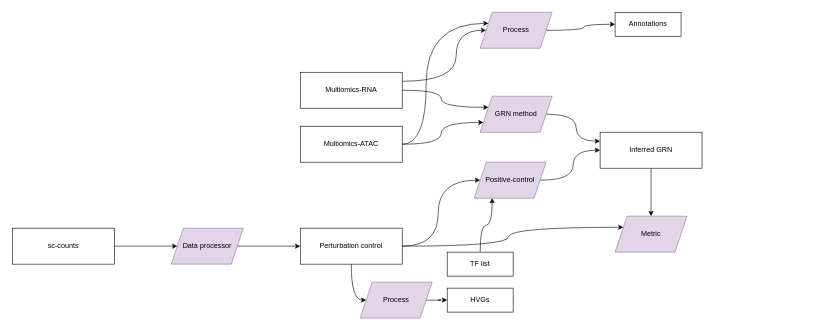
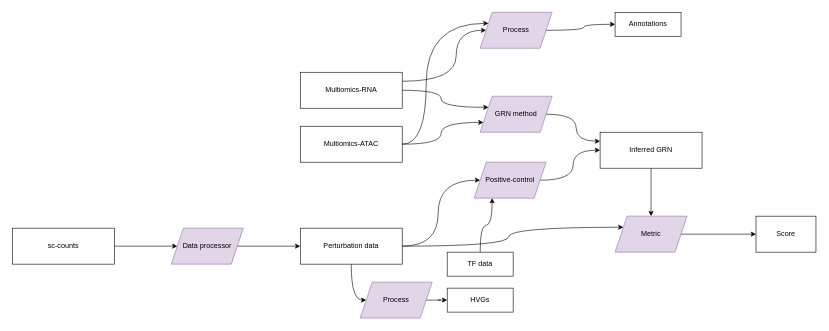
  <mxCell id="0" />
  <mxCell id="1" parent="0" />
  <mxCell id="2" style="edgeStyle=orthogonalEdgeStyle;rounded=0;orthogonalLoop=1;jettySize=auto;html=1;curved=1;entryX=0;entryY=0.25;entryDx=0;entryDy=0;" edge="1" parent="1" source="4" target="17"><mxGeometry relative="1" as="geometry" /></mxCell>
  <mxCell id="3" style="edgeStyle=orthogonalEdgeStyle;curved=1;rounded=0;orthogonalLoop=1;jettySize=auto;html=1;entryX=0;entryY=0.5;entryDx=0;entryDy=0;exitX=1;exitY=0.25;exitDx=0;exitDy=0;" edge="1" parent="1" source="4" target="29"><mxGeometry relative="1" as="geometry"><Array as="points"><mxPoint x="760" y="135" /><mxPoint x="760" y="50" /></Array></mxGeometry></mxCell>
  <mxCell id="4" value="Multiomics-RNA" style="rounded=0;whiteSpace=wrap;html=1;" vertex="1" parent="1"><mxGeometry x="500" y="120" width="170" height="60" as="geometry" /></mxCell>
  <mxCell id="5" style="edgeStyle=orthogonalEdgeStyle;curved=1;rounded=0;orthogonalLoop=1;jettySize=auto;html=1;entryX=0;entryY=0.75;entryDx=0;entryDy=0;" edge="1" parent="1" source="7" target="17"><mxGeometry relative="1" as="geometry" /></mxCell>
  <mxCell id="6" style="edgeStyle=orthogonalEdgeStyle;curved=1;rounded=0;orthogonalLoop=1;jettySize=auto;html=1;entryX=0;entryY=0.25;entryDx=0;entryDy=0;" edge="1" parent="1" source="7" target="29"><mxGeometry relative="1" as="geometry"><Array as="points"><mxPoint x="710" y="240" /><mxPoint x="710" y="38" /></Array></mxGeometry></mxCell>
  <mxCell id="7" value="Multiomics-ATAC" style="rounded=0;whiteSpace=wrap;html=1;" vertex="1" parent="1"><mxGeometry x="500" y="210" width="170" height="60" as="geometry" /></mxCell>
  <mxCell id="8" style="edgeStyle=orthogonalEdgeStyle;curved=1;rounded=0;orthogonalLoop=1;jettySize=auto;html=1;entryX=0;entryY=0.5;entryDx=0;entryDy=0;" edge="1" parent="1" source="11" target="19"><mxGeometry relative="1" as="geometry"><Array as="points"><mxPoint x="730" y="410" /><mxPoint x="730" y="300" /></Array></mxGeometry></mxCell>
  <mxCell id="9" style="edgeStyle=orthogonalEdgeStyle;curved=1;rounded=0;orthogonalLoop=1;jettySize=auto;html=1;entryX=0;entryY=0.5;entryDx=0;entryDy=0;" edge="1" parent="1" source="11" target="27"><mxGeometry relative="1" as="geometry"><Array as="points"><mxPoint x="585" y="500" /></Array></mxGeometry></mxCell>
  <mxCell id="10" style="edgeStyle=orthogonalEdgeStyle;curved=1;rounded=0;orthogonalLoop=1;jettySize=auto;html=1;entryX=0;entryY=0.25;entryDx=0;entryDy=0;" edge="1" parent="1" source="11" target="31"><mxGeometry relative="1" as="geometry" /></mxCell>
- <mxCell id="11" value="Perturbation control" style="rounded=0;whiteSpace=wrap;html=1;" vertex="1" parent="1"><mxGeometry x="500" y="380" width="170" height="60" as="geometry" /></mxCell>
+ <mxCell id="11" value="Perturbation data" style="rounded=0;whiteSpace=wrap;html=1;" vertex="1" parent="1"><mxGeometry x="500" y="380" width="170" height="60" as="geometry" /></mxCell>
  <mxCell id="12" style="edgeStyle=orthogonalEdgeStyle;rounded=0;orthogonalLoop=1;jettySize=auto;html=1;entryX=0;entryY=0.5;entryDx=0;entryDy=0;" edge="1" parent="1" source="13" target="15"><mxGeometry relative="1" as="geometry" /></mxCell>
  <mxCell id="13" value="sc-counts" style="rounded=0;whiteSpace=wrap;html=1;" vertex="1" parent="1"><mxGeometry x="20" y="380" width="170" height="60" as="geometry" /></mxCell>
  <mxCell id="14" style="edgeStyle=orthogonalEdgeStyle;rounded=0;orthogonalLoop=1;jettySize=auto;html=1;entryX=0;entryY=0.5;entryDx=0;entryDy=0;" edge="1" parent="1" source="15" target="11"><mxGeometry relative="1" as="geometry" /></mxCell>
  <mxCell id="15" value="Data processor" style="shape=parallelogram;perimeter=parallelogramPerimeter;whiteSpace=wrap;html=1;fixedSize=1;fillColor=#e1d5e7;strokeColor=#9673a6;" vertex="1" parent="1"><mxGeometry x="285" y="380" width="120" height="60" as="geometry" /></mxCell>
  <mxCell id="16" style="edgeStyle=orthogonalEdgeStyle;curved=1;rounded=0;orthogonalLoop=1;jettySize=auto;html=1;entryX=0;entryY=0.25;entryDx=0;entryDy=0;" edge="1" parent="1" source="17" target="25"><mxGeometry relative="1" as="geometry" /></mxCell>
  <mxCell id="17" value="GRN method" style="shape=parallelogram;perimeter=parallelogramPerimeter;whiteSpace=wrap;html=1;fixedSize=1;fillColor=#e1d5e7;strokeColor=#9673a6;" vertex="1" parent="1"><mxGeometry x="800" y="160" width="120" height="60" as="geometry" /></mxCell>
  <mxCell id="18" style="edgeStyle=orthogonalEdgeStyle;curved=1;rounded=0;orthogonalLoop=1;jettySize=auto;html=1;" edge="1" parent="1" source="19" target="25"><mxGeometry relative="1" as="geometry" /></mxCell>
  <mxCell id="19" value="Positive-control" style="shape=parallelogram;perimeter=parallelogramPerimeter;whiteSpace=wrap;html=1;fixedSize=1;fillColor=#e1d5e7;strokeColor=#9673a6;" vertex="1" parent="1"><mxGeometry x="790" y="270" width="120" height="60" as="geometry" /></mxCell>
  <mxCell id="20" style="edgeStyle=orthogonalEdgeStyle;curved=1;rounded=0;orthogonalLoop=1;jettySize=auto;html=1;entryX=0.25;entryY=1;entryDx=0;entryDy=0;" edge="1" parent="1" source="21" target="19"><mxGeometry relative="1" as="geometry" /></mxCell>
- <mxCell id="21" value="TF list" style="rounded=0;whiteSpace=wrap;html=1;" vertex="1" parent="1"><mxGeometry x="745" y="420" width="110" height="40" as="geometry" /></mxCell>
+ <mxCell id="21" value="TF data" style="rounded=0;whiteSpace=wrap;html=1;" vertex="1" parent="1"><mxGeometry x="745" y="420" width="110" height="40" as="geometry" /></mxCell>
  <mxCell id="22" value="HVGs" style="rounded=0;whiteSpace=wrap;html=1;" vertex="1" parent="1"><mxGeometry x="745" y="480" width="110" height="40" as="geometry" /></mxCell>
  <mxCell id="23" value="Annotations" style="rounded=0;whiteSpace=wrap;html=1;" vertex="1" parent="1"><mxGeometry x="1025" y="20" width="110" height="40" as="geometry" /></mxCell>
  <mxCell id="24" style="edgeStyle=orthogonalEdgeStyle;curved=1;rounded=0;orthogonalLoop=1;jettySize=auto;html=1;" edge="1" parent="1" source="25" target="31"><mxGeometry relative="1" as="geometry" /></mxCell>
  <mxCell id="25" value="Inferred GRN" style="rounded=0;whiteSpace=wrap;html=1;" vertex="1" parent="1"><mxGeometry x="1000" y="220" width="170" height="60" as="geometry" /></mxCell>
  <mxCell id="26" style="edgeStyle=orthogonalEdgeStyle;curved=1;rounded=0;orthogonalLoop=1;jettySize=auto;html=1;" edge="1" parent="1" source="27" target="22"><mxGeometry relative="1" as="geometry" /></mxCell>
  <mxCell id="27" value="Process" style="shape=parallelogram;perimeter=parallelogramPerimeter;whiteSpace=wrap;html=1;fixedSize=1;fillColor=#e1d5e7;strokeColor=#9673a6;" vertex="1" parent="1"><mxGeometry x="600" y="470" width="120" height="60" as="geometry" /></mxCell>
  <mxCell id="28" style="edgeStyle=orthogonalEdgeStyle;curved=1;rounded=0;orthogonalLoop=1;jettySize=auto;html=1;entryX=0;entryY=0.5;entryDx=0;entryDy=0;" edge="1" parent="1" source="29" target="23"><mxGeometry relative="1" as="geometry" /></mxCell>
  <mxCell id="29" value="Process" style="shape=parallelogram;perimeter=parallelogramPerimeter;whiteSpace=wrap;html=1;fixedSize=1;fillColor=#e1d5e7;strokeColor=#9673a6;" vertex="1" parent="1"><mxGeometry x="800" y="20" width="120" height="60" as="geometry" /></mxCell>
+ <mxCell id="30" style="edgeStyle=orthogonalEdgeStyle;curved=1;rounded=0;orthogonalLoop=1;jettySize=auto;html=1;" edge="1" parent="1" source="31" target="32"><mxGeometry relative="1" as="geometry" /></mxCell>
  <mxCell id="31" value="Metric" style="shape=parallelogram;perimeter=parallelogramPerimeter;whiteSpace=wrap;html=1;fixedSize=1;fillColor=#e1d5e7;strokeColor=#9673a6;" vertex="1" parent="1"><mxGeometry x="1025" y="360" width="120" height="60" as="geometry" /></mxCell>
+ <mxCell id="32" value="Score" style="rounded=0;whiteSpace=wrap;html=1;" vertex="1" parent="1"><mxGeometry x="1260" y="360" width="100" height="60" as="geometry" /></mxCell>
